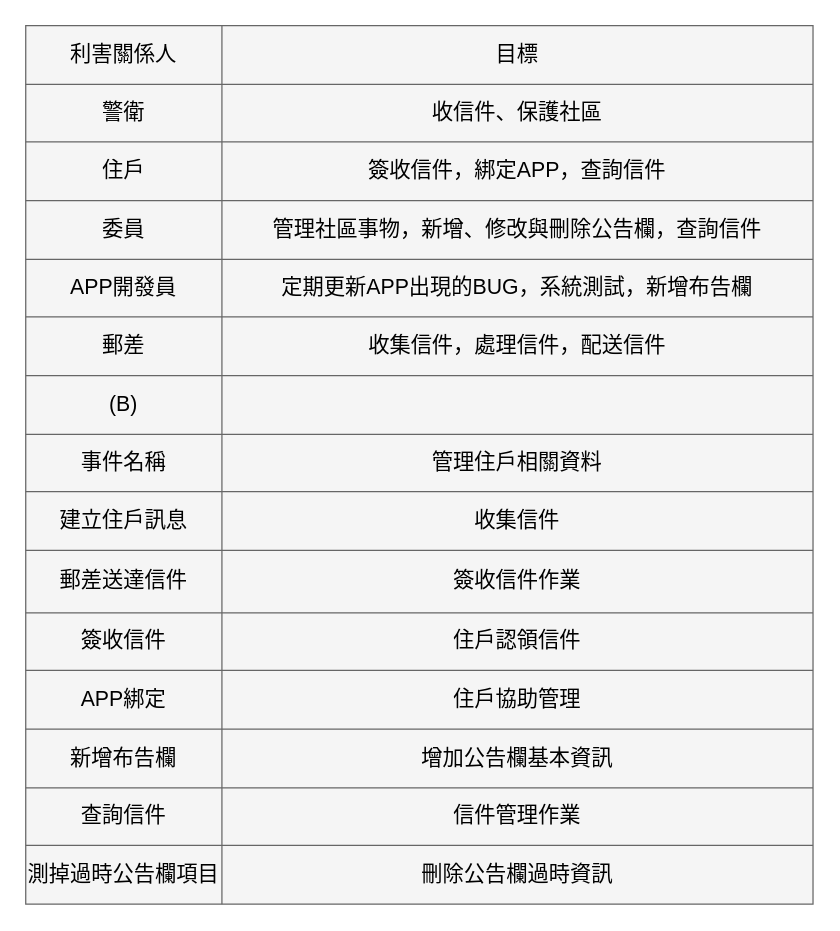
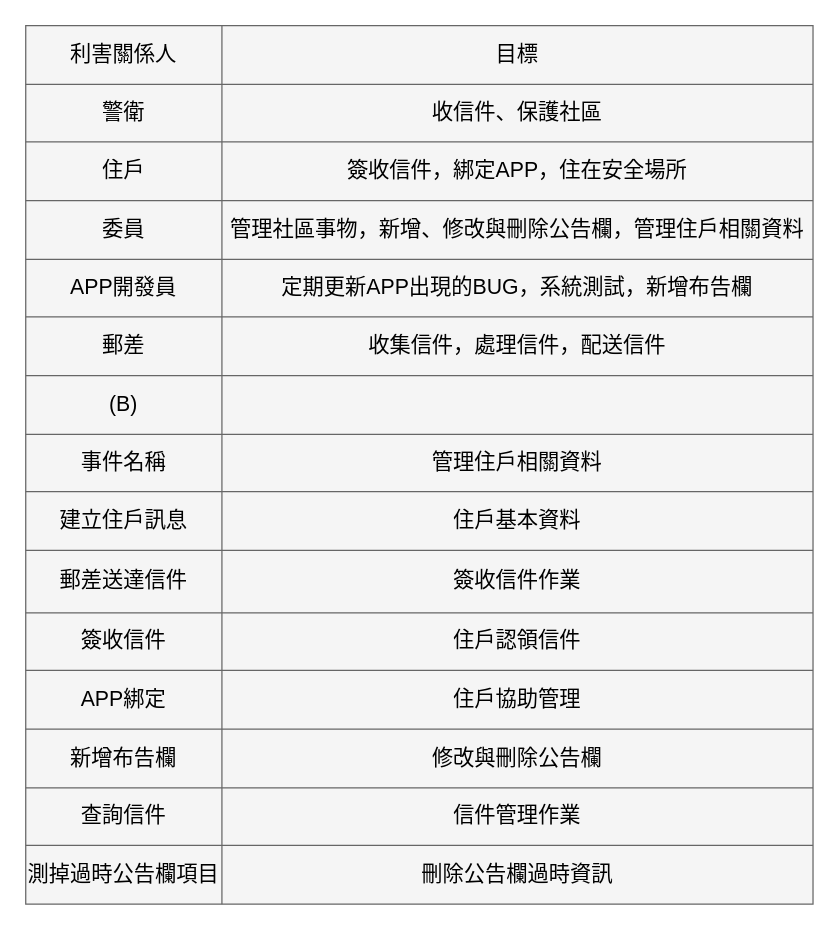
  <mxCell id="0" />
  <mxCell id="1" parent="0" />
  <mxCell id="2" value="" style="shape=table;startSize=0;container=1;collapsible=0;childLayout=tableLayout;fillColor=#f5f5f5;fontColor=#333333;strokeColor=#666666;fontSize=17;" vertex="1" parent="1"><mxGeometry x="20" y="20" width="630" height="703" as="geometry" /></mxCell>
  <mxCell id="3" value="" style="shape=tableRow;horizontal=0;startSize=0;swimlaneHead=0;swimlaneBody=0;top=0;left=0;bottom=0;right=0;collapsible=0;dropTarget=0;fillColor=none;points=[[0,0.5],[1,0.5]];portConstraint=eastwest;fontSize=17;" vertex="1" parent="2"><mxGeometry width="630" height="47" as="geometry" /></mxCell>
  <mxCell id="4" value="利害關係人" style="shape=partialRectangle;html=1;whiteSpace=wrap;connectable=0;overflow=hidden;fillColor=none;top=0;left=0;bottom=0;right=0;pointerEvents=1;fontColor=#000000;fontSize=17;" vertex="1" parent="3"><mxGeometry width="157" height="47" as="geometry"><mxRectangle width="157" height="47" as="alternateBounds" /></mxGeometry></mxCell>
  <mxCell id="5" value="目標" style="shape=partialRectangle;html=1;whiteSpace=wrap;connectable=0;overflow=hidden;fillColor=none;top=0;left=0;bottom=0;right=0;pointerEvents=1;fontColor=#000000;fontSize=17;" vertex="1" parent="3"><mxGeometry x="157" width="473" height="47" as="geometry"><mxRectangle width="473" height="47" as="alternateBounds" /></mxGeometry></mxCell>
  <mxCell id="6" value="" style="shape=tableRow;horizontal=0;startSize=0;swimlaneHead=0;swimlaneBody=0;top=0;left=0;bottom=0;right=0;collapsible=0;dropTarget=0;fillColor=none;points=[[0,0.5],[1,0.5]];portConstraint=eastwest;fontSize=17;" vertex="1" parent="2"><mxGeometry y="47" width="630" height="46" as="geometry" /></mxCell>
  <mxCell id="7" value="警衛" style="shape=partialRectangle;html=1;whiteSpace=wrap;connectable=0;overflow=hidden;fillColor=none;top=0;left=0;bottom=0;right=0;pointerEvents=1;fontColor=#000000;fontSize=17;" vertex="1" parent="6"><mxGeometry width="157" height="46" as="geometry"><mxRectangle width="157" height="46" as="alternateBounds" /></mxGeometry></mxCell>
  <mxCell id="8" value="收信件、保護社區" style="shape=partialRectangle;html=1;whiteSpace=wrap;connectable=0;overflow=hidden;fillColor=none;top=0;left=0;bottom=0;right=0;pointerEvents=1;fontColor=#000000;fontSize=17;" vertex="1" parent="6"><mxGeometry x="157" width="473" height="46" as="geometry"><mxRectangle width="473" height="46" as="alternateBounds" /></mxGeometry></mxCell>
  <mxCell id="9" value="" style="shape=tableRow;horizontal=0;startSize=0;swimlaneHead=0;swimlaneBody=0;top=0;left=0;bottom=0;right=0;collapsible=0;dropTarget=0;fillColor=none;points=[[0,0.5],[1,0.5]];portConstraint=eastwest;fontSize=17;" vertex="1" parent="2"><mxGeometry y="93" width="630" height="47" as="geometry" /></mxCell>
  <mxCell id="10" value="住戶" style="shape=partialRectangle;html=1;whiteSpace=wrap;connectable=0;overflow=hidden;fillColor=none;top=0;left=0;bottom=0;right=0;pointerEvents=1;fontColor=#000000;fontSize=17;" vertex="1" parent="9"><mxGeometry width="157" height="47" as="geometry"><mxRectangle width="157" height="47" as="alternateBounds" /></mxGeometry></mxCell>
- <mxCell id="11" value="簽收信件，綁定APP，查詢信件" style="shape=partialRectangle;html=1;whiteSpace=wrap;connectable=0;overflow=hidden;fillColor=none;top=0;left=0;bottom=0;right=0;pointerEvents=1;fontColor=#000000;fontSize=17;" vertex="1" parent="9"><mxGeometry x="157" width="473" height="47" as="geometry"><mxRectangle width="473" height="47" as="alternateBounds" /></mxGeometry></mxCell>
+ <mxCell id="11" value="簽收信件，綁定APP，住在安全場所" style="shape=partialRectangle;html=1;whiteSpace=wrap;connectable=0;overflow=hidden;fillColor=none;top=0;left=0;bottom=0;right=0;pointerEvents=1;fontColor=#000000;fontSize=17;" vertex="1" parent="9"><mxGeometry x="157" width="473" height="47" as="geometry"><mxRectangle width="473" height="47" as="alternateBounds" /></mxGeometry></mxCell>
  <mxCell id="12" value="" style="shape=tableRow;horizontal=0;startSize=0;swimlaneHead=0;swimlaneBody=0;top=0;left=0;bottom=0;right=0;collapsible=0;dropTarget=0;fillColor=none;points=[[0,0.5],[1,0.5]];portConstraint=eastwest;fontSize=17;" vertex="1" parent="2"><mxGeometry y="140" width="630" height="47" as="geometry" /></mxCell>
  <mxCell id="13" value="委員" style="shape=partialRectangle;html=1;whiteSpace=wrap;connectable=0;overflow=hidden;fillColor=none;top=0;left=0;bottom=0;right=0;pointerEvents=1;fontColor=#000000;fontSize=17;" vertex="1" parent="12"><mxGeometry width="157" height="47" as="geometry"><mxRectangle width="157" height="47" as="alternateBounds" /></mxGeometry></mxCell>
- <mxCell id="14" value="管理社區事物，新增、修改與刪除公告欄，查詢信件" style="shape=partialRectangle;html=1;whiteSpace=wrap;connectable=0;overflow=hidden;fillColor=none;top=0;left=0;bottom=0;right=0;pointerEvents=1;fontColor=#000000;fontSize=17;" vertex="1" parent="12"><mxGeometry x="157" width="473" height="47" as="geometry"><mxRectangle width="473" height="47" as="alternateBounds" /></mxGeometry></mxCell>
+ <mxCell id="14" value="管理社區事物，新增、修改與刪除公告欄，管理住戶相關資料" style="shape=partialRectangle;html=1;whiteSpace=wrap;connectable=0;overflow=hidden;fillColor=none;top=0;left=0;bottom=0;right=0;pointerEvents=1;fontColor=#000000;fontSize=17;" vertex="1" parent="12"><mxGeometry x="157" width="473" height="47" as="geometry"><mxRectangle width="473" height="47" as="alternateBounds" /></mxGeometry></mxCell>
  <mxCell id="15" value="" style="shape=tableRow;horizontal=0;startSize=0;swimlaneHead=0;swimlaneBody=0;top=0;left=0;bottom=0;right=0;collapsible=0;dropTarget=0;fillColor=none;points=[[0,0.5],[1,0.5]];portConstraint=eastwest;fontSize=17;" vertex="1" parent="2"><mxGeometry y="187" width="630" height="46" as="geometry" /></mxCell>
  <mxCell id="16" value="APP開發員" style="shape=partialRectangle;html=1;whiteSpace=wrap;connectable=0;overflow=hidden;fillColor=none;top=0;left=0;bottom=0;right=0;pointerEvents=1;fontColor=#000000;fontSize=17;" vertex="1" parent="15"><mxGeometry width="157" height="46" as="geometry"><mxRectangle width="157" height="46" as="alternateBounds" /></mxGeometry></mxCell>
  <mxCell id="17" value="定期更新APP出現的BUG，系統測試，新增布告欄" style="shape=partialRectangle;html=1;whiteSpace=wrap;connectable=0;overflow=hidden;fillColor=none;top=0;left=0;bottom=0;right=0;pointerEvents=1;fontColor=#000000;fontSize=17;" vertex="1" parent="15"><mxGeometry x="157" width="473" height="46" as="geometry"><mxRectangle width="473" height="46" as="alternateBounds" /></mxGeometry></mxCell>
  <mxCell id="18" value="" style="shape=tableRow;horizontal=0;startSize=0;swimlaneHead=0;swimlaneBody=0;top=0;left=0;bottom=0;right=0;collapsible=0;dropTarget=0;fillColor=none;points=[[0,0.5],[1,0.5]];portConstraint=eastwest;fontSize=17;" vertex="1" parent="2"><mxGeometry y="233" width="630" height="47" as="geometry" /></mxCell>
  <mxCell id="19" value="郵差" style="shape=partialRectangle;html=1;whiteSpace=wrap;connectable=0;overflow=hidden;fillColor=none;top=0;left=0;bottom=0;right=0;pointerEvents=1;fontColor=#000000;fontSize=17;" vertex="1" parent="18"><mxGeometry width="157" height="47" as="geometry"><mxRectangle width="157" height="47" as="alternateBounds" /></mxGeometry></mxCell>
  <mxCell id="20" value="收集信件，處理信件，配送信件" style="shape=partialRectangle;html=1;whiteSpace=wrap;connectable=0;overflow=hidden;fillColor=none;top=0;left=0;bottom=0;right=0;pointerEvents=1;fontColor=#000000;fontSize=17;" vertex="1" parent="18"><mxGeometry x="157" width="473" height="47" as="geometry"><mxRectangle width="473" height="47" as="alternateBounds" /></mxGeometry></mxCell>
  <mxCell id="21" value="" style="shape=tableRow;horizontal=0;startSize=0;swimlaneHead=0;swimlaneBody=0;top=0;left=0;bottom=0;right=0;collapsible=0;dropTarget=0;fillColor=none;points=[[0,0.5],[1,0.5]];portConstraint=eastwest;fontSize=17;" vertex="1" parent="2"><mxGeometry y="280" width="630" height="47" as="geometry" /></mxCell>
  <mxCell id="22" value="(B)" style="shape=partialRectangle;html=1;whiteSpace=wrap;connectable=0;overflow=hidden;fillColor=none;top=0;left=0;bottom=0;right=0;pointerEvents=1;fontColor=#000000;fontSize=17;" vertex="1" parent="21"><mxGeometry width="157" height="47" as="geometry"><mxRectangle width="157" height="47" as="alternateBounds" /></mxGeometry></mxCell>
  <mxCell id="23" value="" style="shape=partialRectangle;html=1;whiteSpace=wrap;connectable=0;overflow=hidden;fillColor=none;top=0;left=0;bottom=0;right=0;pointerEvents=1;fontColor=#000000;fontSize=17;" vertex="1" parent="21"><mxGeometry x="157" width="473" height="47" as="geometry"><mxRectangle width="473" height="47" as="alternateBounds" /></mxGeometry></mxCell>
  <mxCell id="24" value="" style="shape=tableRow;horizontal=0;startSize=0;swimlaneHead=0;swimlaneBody=0;top=0;left=0;bottom=0;right=0;collapsible=0;dropTarget=0;fillColor=none;points=[[0,0.5],[1,0.5]];portConstraint=eastwest;fontSize=17;" vertex="1" parent="2"><mxGeometry y="327" width="630" height="46" as="geometry" /></mxCell>
  <mxCell id="25" value="事件名稱" style="shape=partialRectangle;html=1;whiteSpace=wrap;connectable=0;overflow=hidden;fillColor=none;top=0;left=0;bottom=0;right=0;pointerEvents=1;fontColor=#000000;fontSize=17;" vertex="1" parent="24"><mxGeometry width="157" height="46" as="geometry"><mxRectangle width="157" height="46" as="alternateBounds" /></mxGeometry></mxCell>
  <mxCell id="26" value="管理住戶相關資料" style="shape=partialRectangle;html=1;whiteSpace=wrap;connectable=0;overflow=hidden;fillColor=none;top=0;left=0;bottom=0;right=0;pointerEvents=1;fontColor=#000000;fontSize=17;" vertex="1" parent="24"><mxGeometry x="157" width="473" height="46" as="geometry"><mxRectangle width="473" height="46" as="alternateBounds" /></mxGeometry></mxCell>
  <mxCell id="27" value="" style="shape=tableRow;horizontal=0;startSize=0;swimlaneHead=0;swimlaneBody=0;top=0;left=0;bottom=0;right=0;collapsible=0;dropTarget=0;fillColor=none;points=[[0,0.5],[1,0.5]];portConstraint=eastwest;fontSize=17;" vertex="1" parent="2"><mxGeometry y="373" width="630" height="47" as="geometry" /></mxCell>
  <mxCell id="28" value="建立住戶訊息" style="shape=partialRectangle;html=1;whiteSpace=wrap;connectable=0;overflow=hidden;fillColor=none;top=0;left=0;bottom=0;right=0;pointerEvents=1;fontColor=#000000;fontSize=17;" vertex="1" parent="27"><mxGeometry width="157" height="47" as="geometry"><mxRectangle width="157" height="47" as="alternateBounds" /></mxGeometry></mxCell>
- <mxCell id="29" value="收集信件" style="shape=partialRectangle;html=1;whiteSpace=wrap;connectable=0;overflow=hidden;fillColor=none;top=0;left=0;bottom=0;right=0;pointerEvents=1;fontColor=#000000;fontSize=17;" vertex="1" parent="27"><mxGeometry x="157" width="473" height="47" as="geometry"><mxRectangle width="473" height="47" as="alternateBounds" /></mxGeometry></mxCell>
+ <mxCell id="29" value="住戶基本資料" style="shape=partialRectangle;html=1;whiteSpace=wrap;connectable=0;overflow=hidden;fillColor=none;top=0;left=0;bottom=0;right=0;pointerEvents=1;fontColor=#000000;fontSize=17;" vertex="1" parent="27"><mxGeometry x="157" width="473" height="47" as="geometry"><mxRectangle width="473" height="47" as="alternateBounds" /></mxGeometry></mxCell>
  <mxCell id="30" value="" style="shape=tableRow;horizontal=0;startSize=0;swimlaneHead=0;swimlaneBody=0;top=0;left=0;bottom=0;right=0;collapsible=0;dropTarget=0;fillColor=none;points=[[0,0.5],[1,0.5]];portConstraint=eastwest;fontSize=17;" vertex="1" parent="2"><mxGeometry y="420" width="630" height="50" as="geometry" /></mxCell>
  <mxCell id="31" value="郵差送達信件" style="shape=partialRectangle;html=1;whiteSpace=wrap;connectable=0;overflow=hidden;fillColor=none;top=0;left=0;bottom=0;right=0;pointerEvents=1;fontColor=#000000;fontSize=17;" vertex="1" parent="30"><mxGeometry width="157" height="50" as="geometry"><mxRectangle width="157" height="50" as="alternateBounds" /></mxGeometry></mxCell>
  <mxCell id="32" value="簽收信件作業" style="shape=partialRectangle;html=1;whiteSpace=wrap;connectable=0;overflow=hidden;fillColor=none;top=0;left=0;bottom=0;right=0;pointerEvents=1;fontColor=#000000;fontSize=17;" vertex="1" parent="30"><mxGeometry x="157" width="473" height="50" as="geometry"><mxRectangle width="473" height="50" as="alternateBounds" /></mxGeometry></mxCell>
  <mxCell id="33" value="" style="shape=tableRow;horizontal=0;startSize=0;swimlaneHead=0;swimlaneBody=0;top=0;left=0;bottom=0;right=0;collapsible=0;dropTarget=0;fillColor=none;points=[[0,0.5],[1,0.5]];portConstraint=eastwest;fontSize=17;" vertex="1" parent="2"><mxGeometry y="470" width="630" height="46" as="geometry" /></mxCell>
  <mxCell id="34" value="簽收信件" style="shape=partialRectangle;html=1;whiteSpace=wrap;connectable=0;overflow=hidden;fillColor=none;top=0;left=0;bottom=0;right=0;pointerEvents=1;fontColor=#000000;fontSize=17;" vertex="1" parent="33"><mxGeometry width="157" height="46" as="geometry"><mxRectangle width="157" height="46" as="alternateBounds" /></mxGeometry></mxCell>
  <mxCell id="35" value="住戶認領信件" style="shape=partialRectangle;html=1;whiteSpace=wrap;connectable=0;overflow=hidden;fillColor=none;top=0;left=0;bottom=0;right=0;pointerEvents=1;fontColor=#000000;fontSize=17;" vertex="1" parent="33"><mxGeometry x="157" width="473" height="46" as="geometry"><mxRectangle width="473" height="46" as="alternateBounds" /></mxGeometry></mxCell>
  <mxCell id="36" value="" style="shape=tableRow;horizontal=0;startSize=0;swimlaneHead=0;swimlaneBody=0;top=0;left=0;bottom=0;right=0;collapsible=0;dropTarget=0;fillColor=none;points=[[0,0.5],[1,0.5]];portConstraint=eastwest;fontSize=17;" vertex="1" parent="2"><mxGeometry y="516" width="630" height="47" as="geometry" /></mxCell>
  <mxCell id="37" value="APP綁定" style="shape=partialRectangle;html=1;whiteSpace=wrap;connectable=0;overflow=hidden;fillColor=none;top=0;left=0;bottom=0;right=0;pointerEvents=1;fontColor=#000000;fontSize=17;" vertex="1" parent="36"><mxGeometry width="157" height="47" as="geometry"><mxRectangle width="157" height="47" as="alternateBounds" /></mxGeometry></mxCell>
  <mxCell id="38" value="住戶協助管理" style="shape=partialRectangle;html=1;whiteSpace=wrap;connectable=0;overflow=hidden;fillColor=none;top=0;left=0;bottom=0;right=0;pointerEvents=1;fontColor=#000000;fontSize=17;" vertex="1" parent="36"><mxGeometry x="157" width="473" height="47" as="geometry"><mxRectangle width="473" height="47" as="alternateBounds" /></mxGeometry></mxCell>
  <mxCell id="39" value="" style="shape=tableRow;horizontal=0;startSize=0;swimlaneHead=0;swimlaneBody=0;top=0;left=0;bottom=0;right=0;collapsible=0;dropTarget=0;fillColor=none;points=[[0,0.5],[1,0.5]];portConstraint=eastwest;fontSize=17;" vertex="1" parent="2"><mxGeometry y="563" width="630" height="47" as="geometry" /></mxCell>
  <mxCell id="40" value="新增布告欄" style="shape=partialRectangle;html=1;whiteSpace=wrap;connectable=0;overflow=hidden;fillColor=none;top=0;left=0;bottom=0;right=0;pointerEvents=1;fontColor=#000000;fontSize=17;" vertex="1" parent="39"><mxGeometry width="157" height="47" as="geometry"><mxRectangle width="157" height="47" as="alternateBounds" /></mxGeometry></mxCell>
- <mxCell id="41" value="增加公告欄基本資訊" style="shape=partialRectangle;html=1;whiteSpace=wrap;connectable=0;overflow=hidden;fillColor=none;top=0;left=0;bottom=0;right=0;pointerEvents=1;fontColor=#000000;fontSize=17;" vertex="1" parent="39"><mxGeometry x="157" width="473" height="47" as="geometry"><mxRectangle width="473" height="47" as="alternateBounds" /></mxGeometry></mxCell>
+ <mxCell id="41" value="修改與刪除公告欄" style="shape=partialRectangle;html=1;whiteSpace=wrap;connectable=0;overflow=hidden;fillColor=none;top=0;left=0;bottom=0;right=0;pointerEvents=1;fontColor=#000000;fontSize=17;" vertex="1" parent="39"><mxGeometry x="157" width="473" height="47" as="geometry"><mxRectangle width="473" height="47" as="alternateBounds" /></mxGeometry></mxCell>
  <mxCell id="42" value="" style="shape=tableRow;horizontal=0;startSize=0;swimlaneHead=0;swimlaneBody=0;top=0;left=0;bottom=0;right=0;collapsible=0;dropTarget=0;fillColor=none;points=[[0,0.5],[1,0.5]];portConstraint=eastwest;fontSize=17;" vertex="1" parent="2"><mxGeometry y="610" width="630" height="46" as="geometry" /></mxCell>
  <mxCell id="43" value="查詢信件" style="shape=partialRectangle;html=1;whiteSpace=wrap;connectable=0;overflow=hidden;fillColor=none;top=0;left=0;bottom=0;right=0;pointerEvents=1;fontColor=#000000;fontSize=17;" vertex="1" parent="42"><mxGeometry width="157" height="46" as="geometry"><mxRectangle width="157" height="46" as="alternateBounds" /></mxGeometry></mxCell>
  <mxCell id="44" value="信件管理作業" style="shape=partialRectangle;html=1;whiteSpace=wrap;connectable=0;overflow=hidden;fillColor=none;top=0;left=0;bottom=0;right=0;pointerEvents=1;fontColor=#000000;fontSize=17;" vertex="1" parent="42"><mxGeometry x="157" width="473" height="46" as="geometry"><mxRectangle width="473" height="46" as="alternateBounds" /></mxGeometry></mxCell>
  <mxCell id="45" value="" style="shape=tableRow;horizontal=0;startSize=0;swimlaneHead=0;swimlaneBody=0;top=0;left=0;bottom=0;right=0;collapsible=0;dropTarget=0;fillColor=none;points=[[0,0.5],[1,0.5]];portConstraint=eastwest;fontSize=17;" vertex="1" parent="2"><mxGeometry y="656" width="630" height="47" as="geometry" /></mxCell>
  <mxCell id="46" value="測掉過時公告欄項目" style="shape=partialRectangle;html=1;whiteSpace=wrap;connectable=0;overflow=hidden;fillColor=none;top=0;left=0;bottom=0;right=0;pointerEvents=1;fontColor=#000000;fontSize=17;" vertex="1" parent="45"><mxGeometry width="157" height="47" as="geometry"><mxRectangle width="157" height="47" as="alternateBounds" /></mxGeometry></mxCell>
  <mxCell id="47" value="刪除公告欄過時資訊" style="shape=partialRectangle;html=1;whiteSpace=wrap;connectable=0;overflow=hidden;fillColor=none;top=0;left=0;bottom=0;right=0;pointerEvents=1;fontColor=#000000;fontSize=17;" vertex="1" parent="45"><mxGeometry x="157" width="473" height="47" as="geometry"><mxRectangle width="473" height="47" as="alternateBounds" /></mxGeometry></mxCell>
